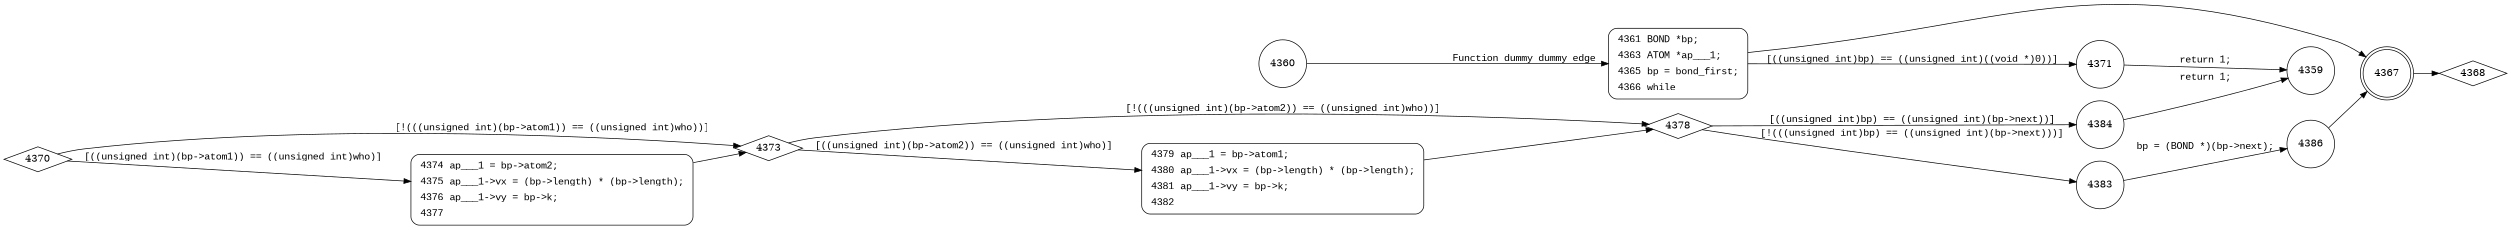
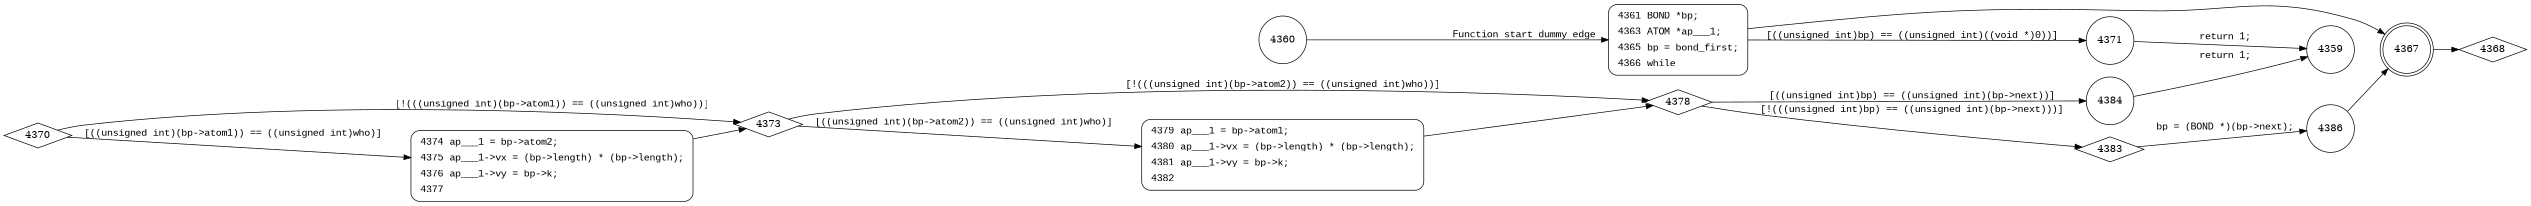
  digraph {
    rankdir=LR
    node [shape=circle]
    edge [fontname="Courier New"]
    n1 [fillcolor=white fontname="Courier New" label=<<table border="0" cellborder="0" cellpadding="3" bgcolor="white"><tr><td align="right">4361</td><td align="left">BOND *bp;</td></tr><tr><td align="right">4363</td><td align="left">ATOM *ap___1;</td></tr><tr><td align="right">4365</td><td align="left">bp = bond_first;</td></tr><tr><td align="right">4366</td><td align="left">while</td></tr></table>> penwidth=1 shape=Mrecord style="filled,bold"]
    4360
    4367 [shape=doublecircle]
    4371
    4368 [shape=diamond]
    4370 [shape=diamond]
    4373 [shape=diamond]
    n8 [fillcolor=white fontname="Courier New" label=<<table border="0" cellborder="0" cellpadding="3" bgcolor="white"><tr><td align="right">4374</td><td align="left">ap___1 = bp-&gt;atom2;</td></tr><tr><td align="right">4375</td><td align="left">ap___1-&gt;vx = (bp-&gt;length) * (bp-&gt;length);</td></tr><tr><td align="right">4376</td><td align="left">ap___1-&gt;vy = bp-&gt;k;</td></tr><tr><td align="right">4377</td><td align="left"></td></tr></table>> penwidth=1 shape=Mrecord style="filled,bold"]
    4359
    4378 [shape=diamond]
    n11 [fillcolor=white fontname="Courier New" label=<<table border="0" cellborder="0" cellpadding="3" bgcolor="white"><tr><td align="right">4379</td><td align="left">ap___1 = bp-&gt;atom1;</td></tr><tr><td align="right">4380</td><td align="left">ap___1-&gt;vx = (bp-&gt;length) * (bp-&gt;length);</td></tr><tr><td align="right">4381</td><td align="left">ap___1-&gt;vy = bp-&gt;k;</td></tr><tr><td align="right">4382</td><td align="left"></td></tr></table>> penwidth=1 shape=Mrecord style="filled,bold"]
-   4383
+   4383 [shape=diamond]
    4384
    4386
    n1 -> 4367 [fontname=""]
    n1 -> 4371 [label="[((unsigned int)bp) == ((unsigned int)((void *)0))]"]
-   4360 -> n1 [label="Function dummy dummy edge"]
+   4360 -> n1 [label="Function start dummy edge"]
    4367 -> 4368
    4371 -> 4359 [label="return 1;"]
    4370 -> 4373 [label="[!(((unsigned int)(bp->atom1)) == ((unsigned int)who))]"]
    4370 -> n8 [label="[((unsigned int)(bp->atom1)) == ((unsigned int)who)]"]
    4373 -> 4378 [label="[!(((unsigned int)(bp->atom2)) == ((unsigned int)who))]"]
    4373 -> n11 [label="[((unsigned int)(bp->atom2)) == ((unsigned int)who)]"]
    n8 -> 4373 [fontname=""]
    4378 -> 4383 [label="[!(((unsigned int)bp) == ((unsigned int)(bp->next)))]"]
    4378 -> 4384 [label="[((unsigned int)bp) == ((unsigned int)(bp->next))]"]
    n11 -> 4378 [fontname=""]
    4383 -> 4386 [label="bp = (BOND *)(bp->next);"]
    4384 -> 4359 [label="return 1;"]
    4386 -> 4367
  }
